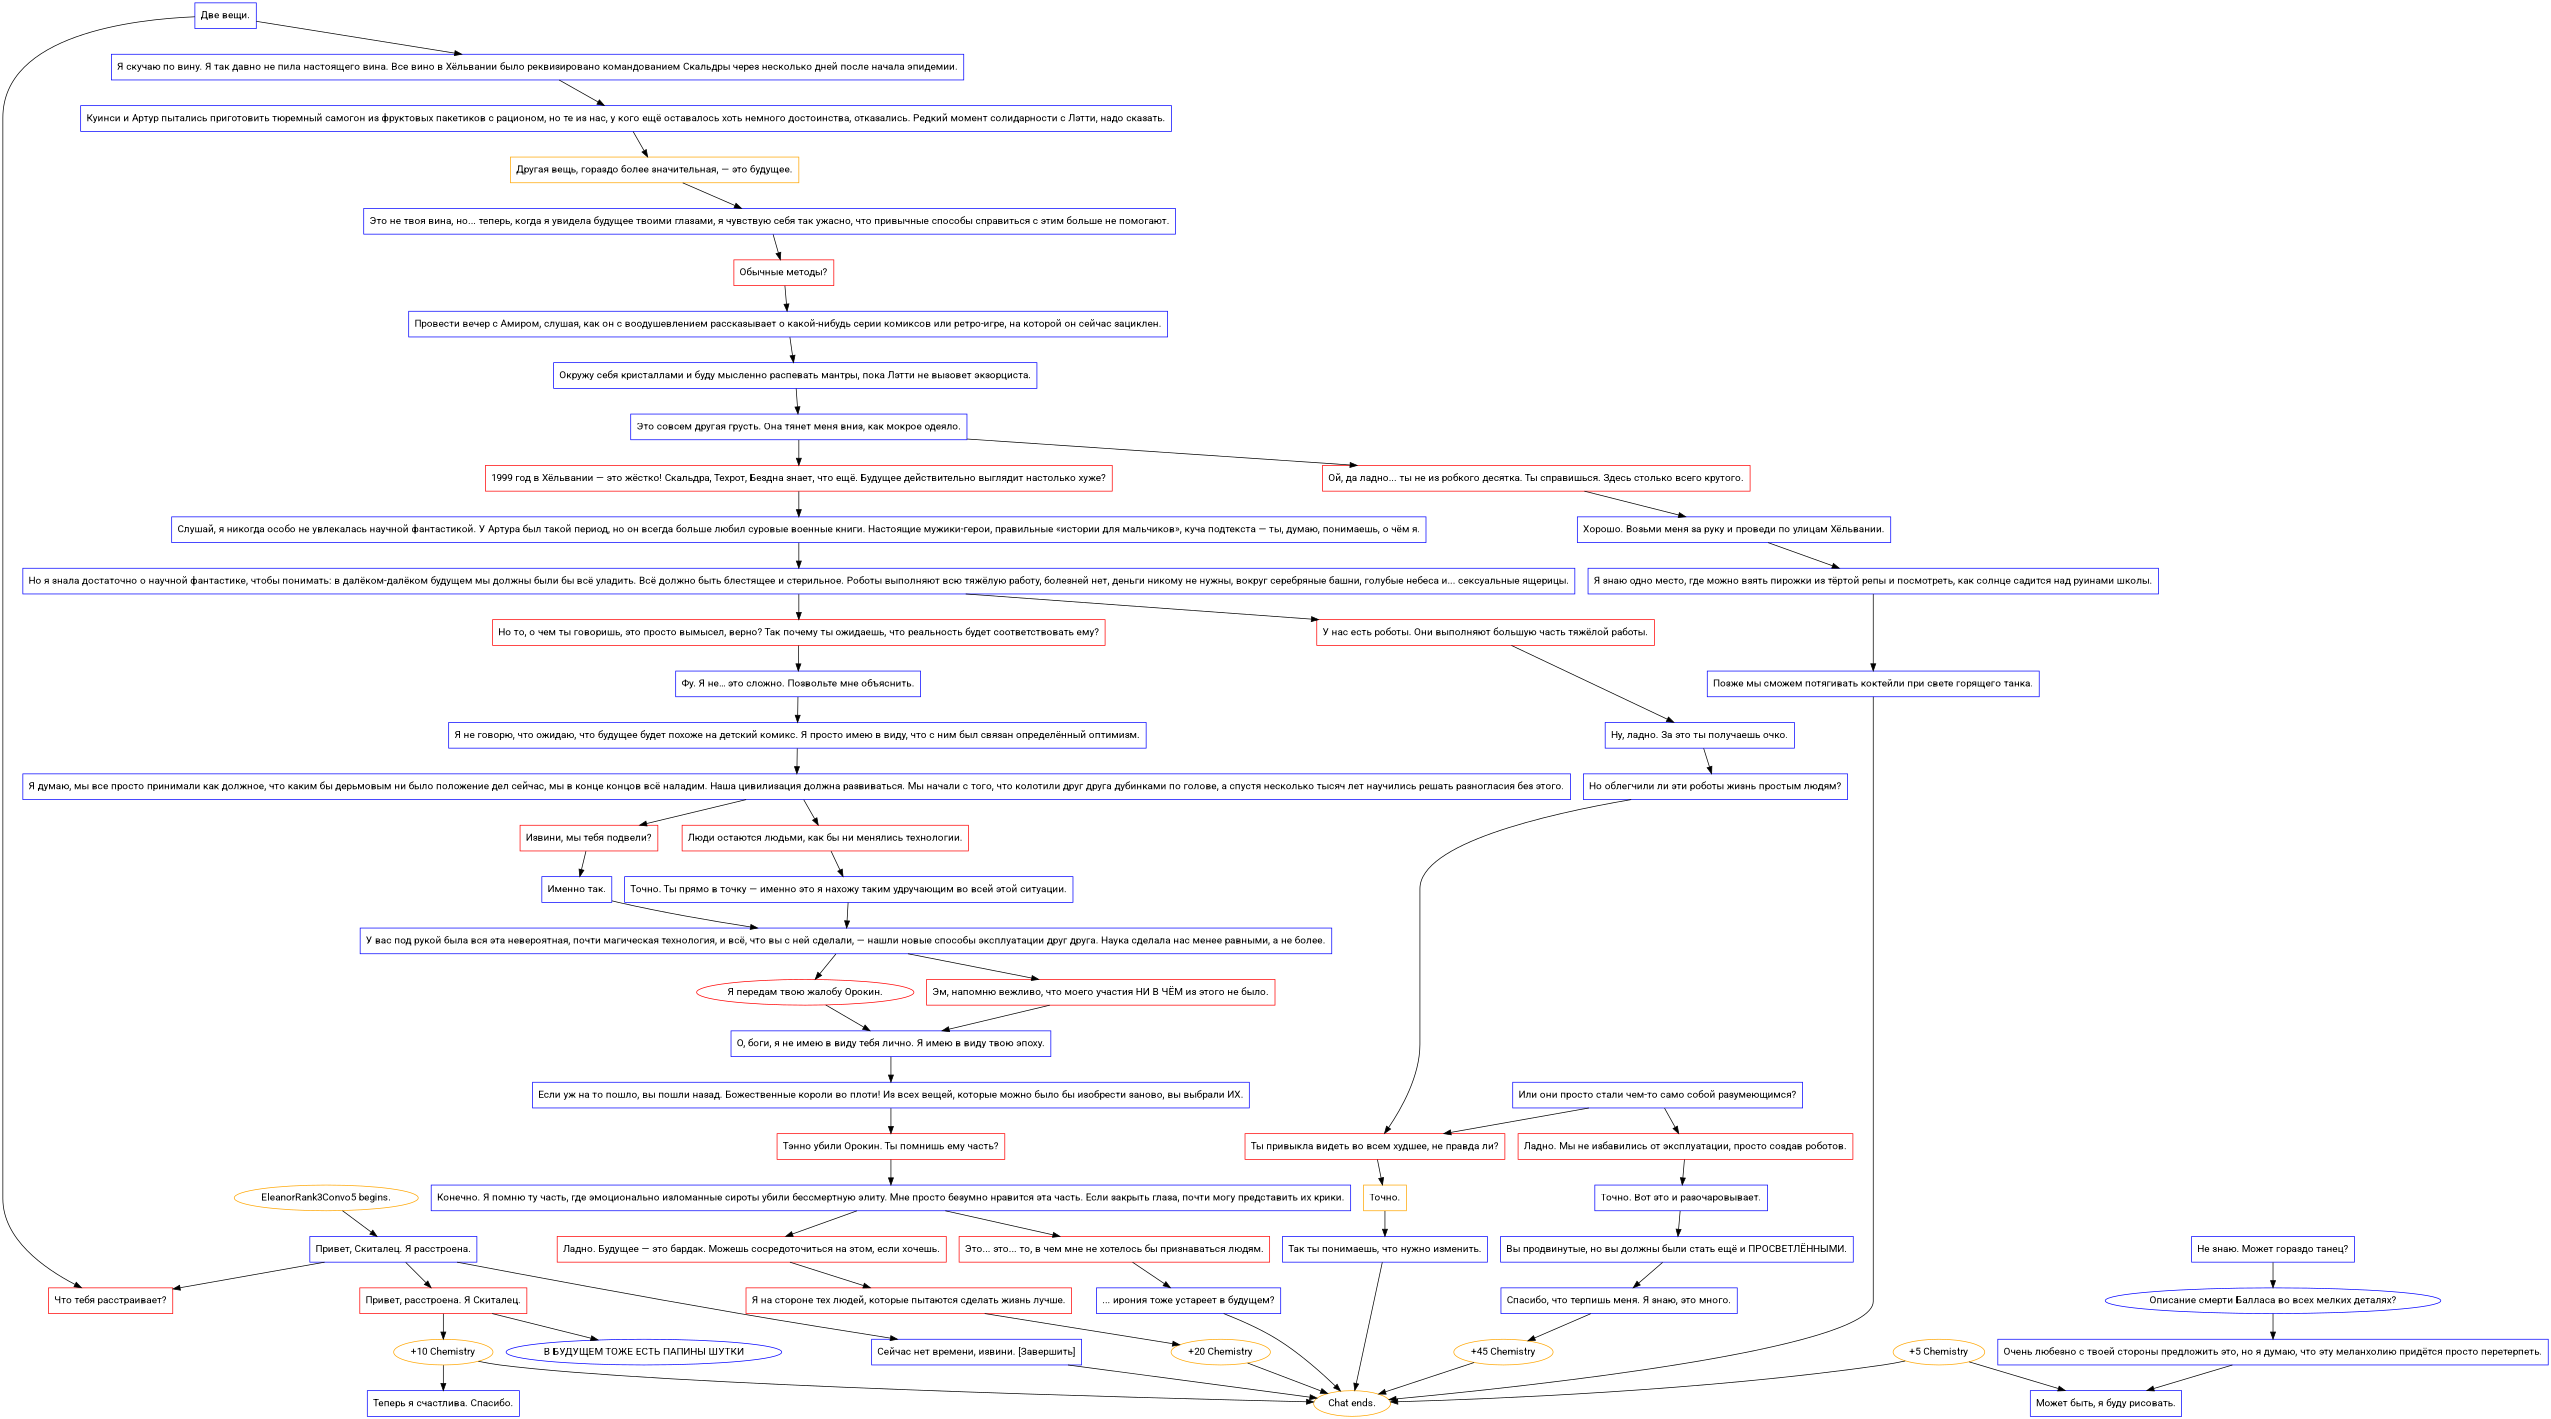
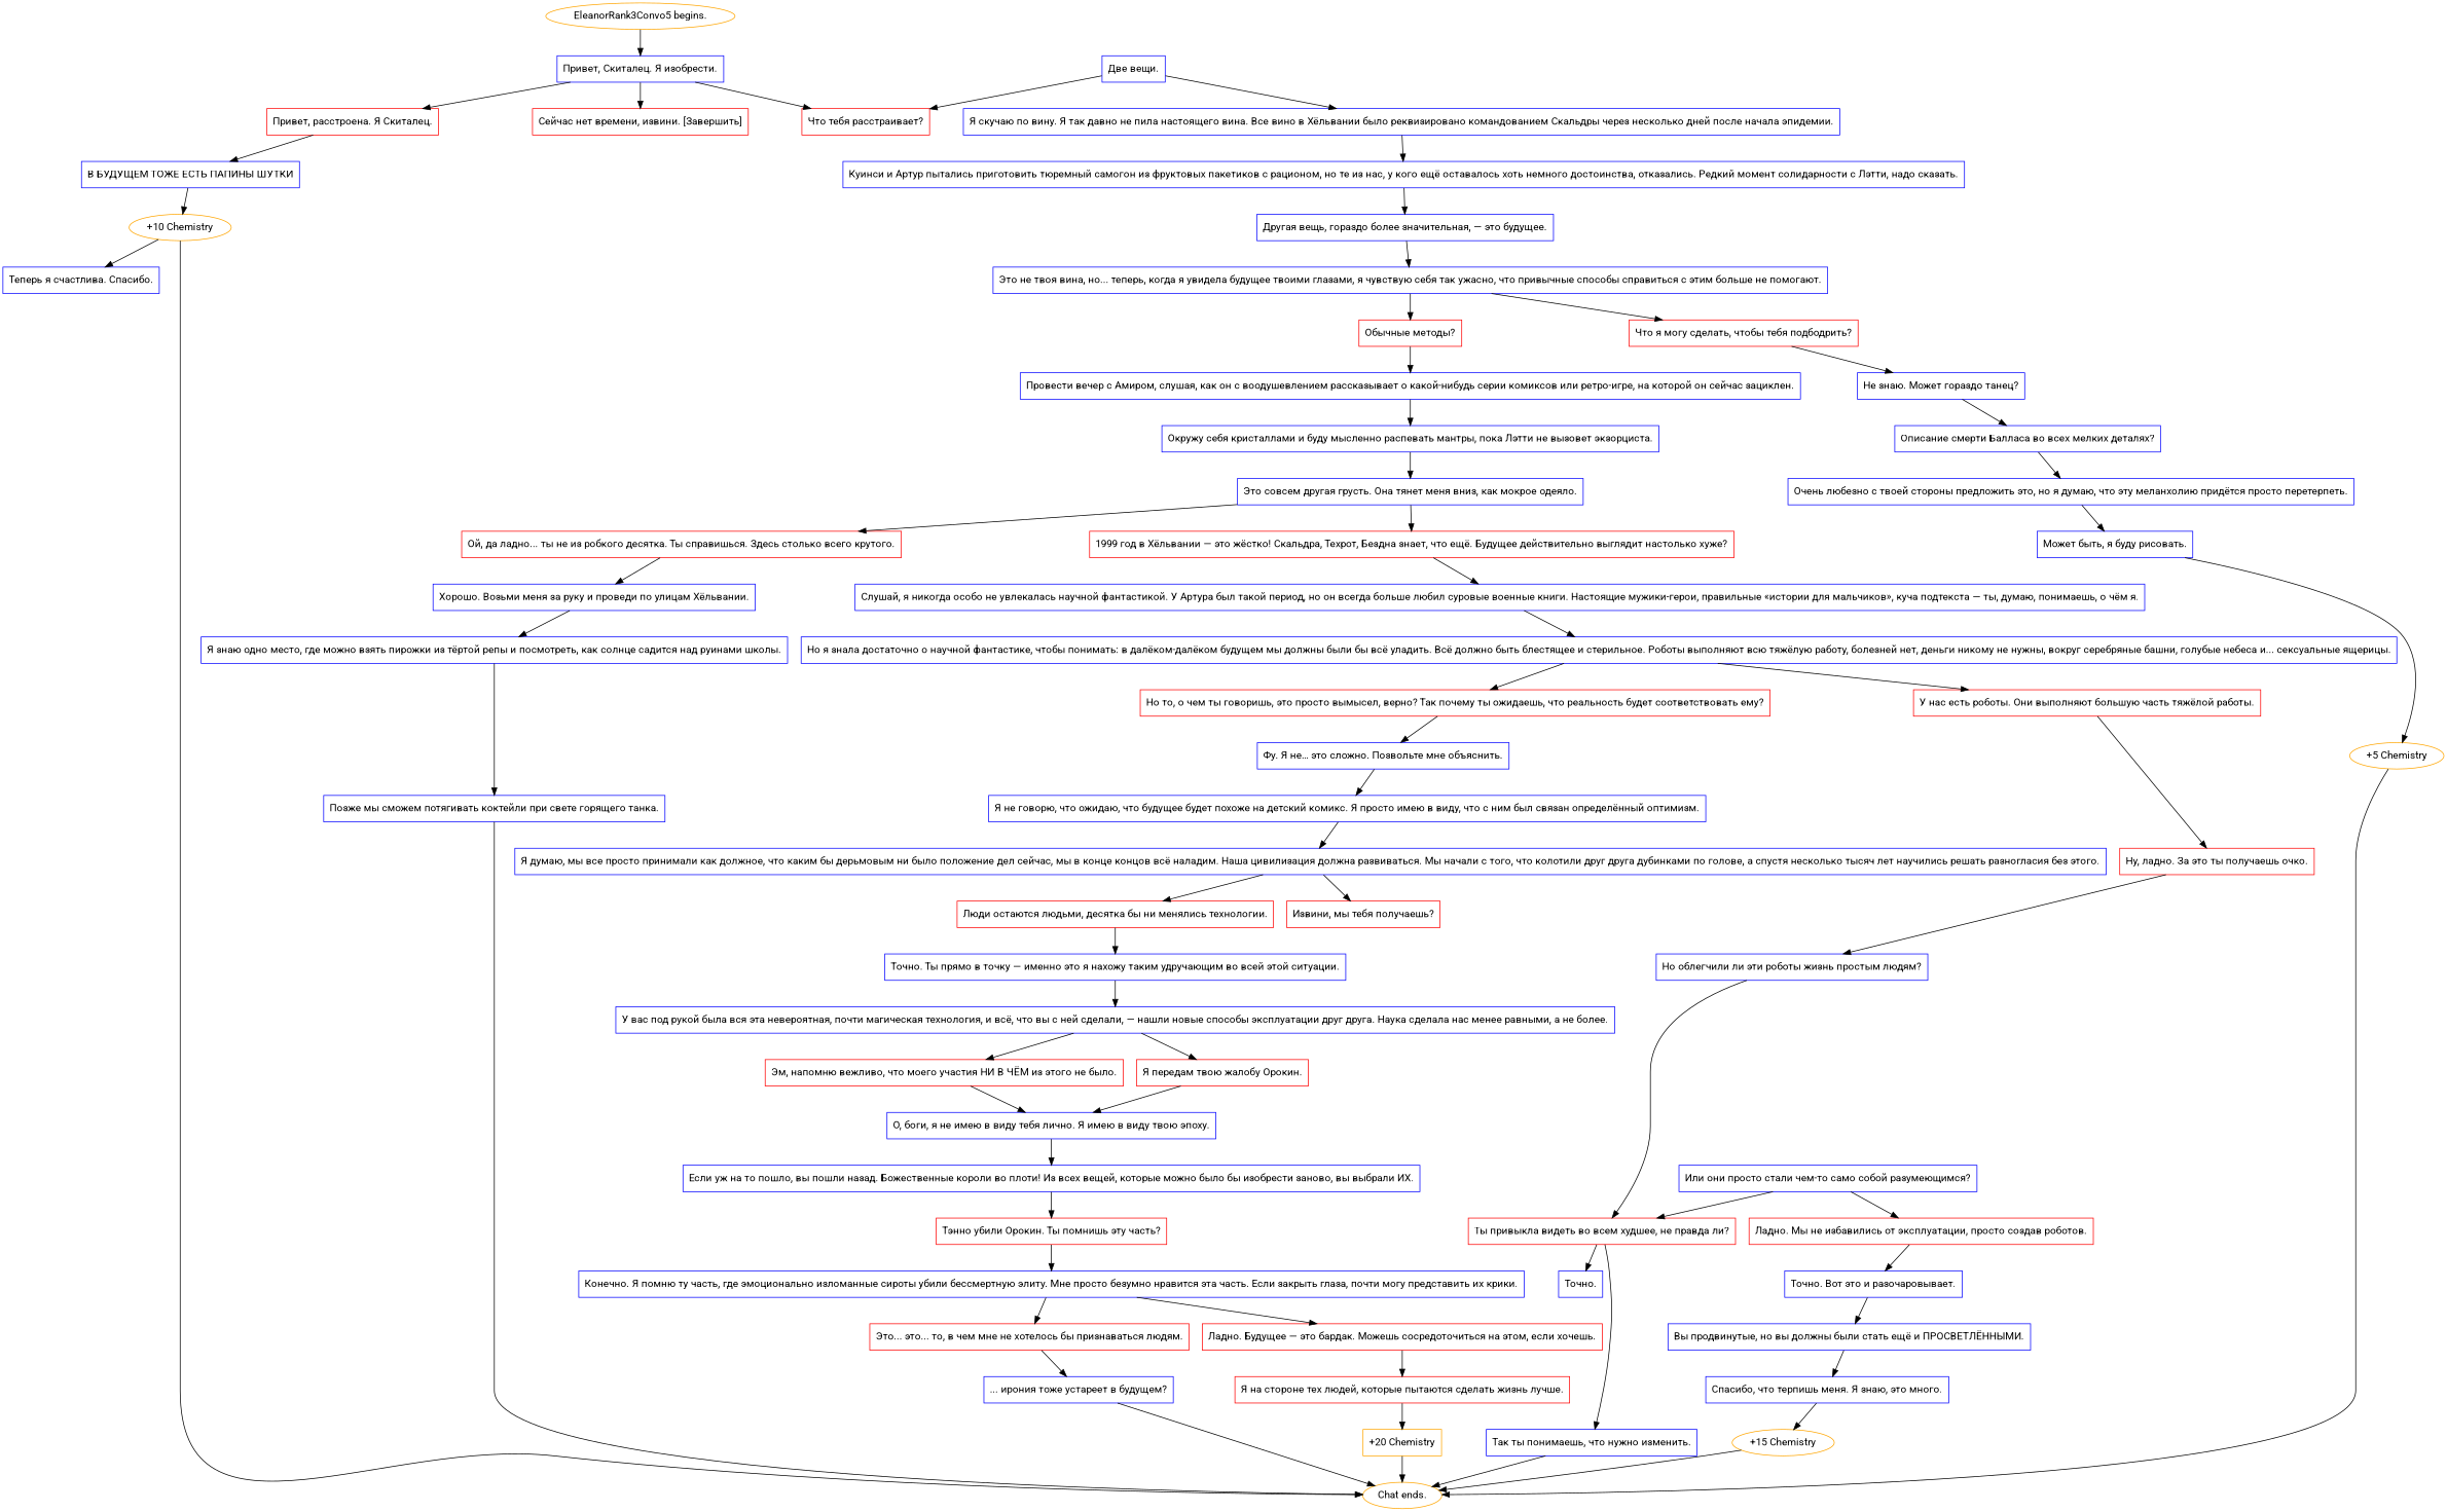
  digraph {
    fontname=Roboto
    node [color=blue fontname=Roboto shape=box]
    edge [fontname=Roboto]
    "EleanorRank3Convo5 begins." [color=orange shape=""]
-   n2 [label="Привет, Скиталец. Я расстроена."]
+   n2 [label="Привет, Скиталец. Я изобрести."]
    n3 [color=red label="Что тебя расстраивает?"]
    n4 [color=red label="Привет, расстроена. Я Скиталец."]
-   n5 [label="Сейчас нет времени, извини. [Завершить]"]
-   n6 [label="В БУДУЩЕМ ТОЖЕ ЕСТЬ ПАПИНЫ ШУТКИ" shape=ellipse]
+   n5 [color=red label="Сейчас нет времени, извини. [Завершить]"]
+   n6 [label="В БУДУЩЕМ ТОЖЕ ЕСТЬ ПАПИНЫ ШУТКИ"]
    "Chat ends." [color=orange shape=""]
    n8 [label="Две вещи."]
    n9 [label="Я скучаю по вину. Я так давно не пила настоящего вина. Все вино в Хёльвании было реквизировано командованием Скальдры через несколько дней после начала эпидемии."]
    n10 [color=orange label="+10 Chemistry" shape=""]
    n11 [label="Куинси и Артур пытались приготовить тюремный самогон из фруктовых пакетиков с рационом, но те из нас, у кого ещё оставалось хоть немного достоинства, отказались. Редкий момент солидарности с Лэтти, надо сказать."]
    n12 [label="Теперь я счастлива. Спасибо."]
-   n13 [color=orange label="Другая вещь, гораздо более значительная, — это будущее."]
+   n13 [label="Другая вещь, гораздо более значительная, — это будущее."]
    n14 [label="Это не твоя вина, но... теперь, когда я увидела будущее твоими глазами, я чувствую себя так ужасно, что привычные способы справиться с этим больше не помогают."]
+   n15 [color=red label="Что я могу сделать, чтобы тебя подбодрить?"]
    n16 [color=red label="Обычные методы?"]
    n17 [label="Не знаю. Может гораздо танец?"]
    n18 [label="Провести вечер с Амиром, слушая, как он с воодушевлением рассказывает о какой-нибудь серии комиксов или ретро-игре, на которой он сейчас зациклен."]
-   n19 [label="Описание смерти Балласа во всех мелких деталях?" shape=ellipse]
+   n19 [label="Описание смерти Балласа во всех мелких деталях?"]
    n20 [label="Окружу себя кристаллами и буду мысленно распевать мантры, пока Лэтти не вызовет экзорциста."]
    n21 [label="Очень любезно с твоей стороны предложить это, но я думаю, что эту меланхолию придётся просто перетерпеть."]
    n22 [label="Это совсем другая грусть. Она тянет меня вниз, как мокрое одеяло."]
    n23 [label="Может быть, я буду рисовать."]
    n24 [color=red label="1999 год в Хёльвании — это жёстко! Скальдра, Техрот, Бездна знает, что ещё. Будущее действительно выглядит настолько хуже?"]
    n25 [color=red label="Ой, да ладно... ты не из робкого десятка. Ты справишься. Здесь столько всего крутого."]
    n26 [color=orange label="+5 Chemistry" shape=""]
    n27 [label="Слушай, я никогда особо не увлекалась научной фантастикой. У Артура был такой период, но он всегда больше любил суровые военные книги. Настоящие мужики-герои, правильные «истории для мальчиков», куча подтекста — ты, думаю, понимаешь, о чём я."]
    n28 [label="Хорошо. Возьми меня за руку и проведи по улицам Хёльвании."]
    n29 [label="Но я знала достаточно о научной фантастике, чтобы понимать: в далёком-далёком будущем мы должны были бы всё уладить. Всё должно быть блестящее и стерильное. Роботы выполняют всю тяжёлую работу, болезней нет, деньги никому не нужны, вокруг серебряные башни, голубые небеса и... сексуальные ящерицы."]
    n30 [label="Я знаю одно место, где можно взять пирожки из тёртой репы и посмотреть, как солнце садится над руинами школы."]
    n31 [color=red label="У нас есть роботы. Они выполняют большую часть тяжёлой работы."]
    n32 [color=red label="Но то, о чем ты говоришь, это просто вымысел, верно? Так почему ты ожидаешь, что реальность будет соответствовать ему?"]
    n33 [label="Позже мы сможем потягивать коктейли при свете горящего танка."]
-   n34 [label="Ну, ладно. За это ты получаешь очко."]
+   n34 [color=red label="Ну, ладно. За это ты получаешь очко."]
    n35 [label="Фу. Я не… это сложно. Позвольте мне объяснить."]
    n36 [label="Но облегчили ли эти роботы жизнь простым людям?"]
    n37 [label="Я не говорю, что ожидаю, что будущее будет похоже на детский комикс. Я просто имею в виду, что с ним был связан определённый оптимизм."]
    n38 [color=red label="Ты привыкла видеть во всем худшее, не правда ли?"]
    n39 [label="Я думаю, мы все просто принимали как должное, что каким бы дерьмовым ни было положение дел сейчас, мы в конце концов всё наладим. Наша цивилизация должна развиваться. Мы начали с того, что колотили друг друга дубинками по голове, а спустя несколько тысяч лет научились решать разногласия без этого."]
    n40 [label="Или они просто стали чем-то само собой разумеющимся?"]
    n41 [color=red label="Ладно. Мы не избавились от эксплуатации, просто создав роботов."]
-   n42 [color=red label="Люди остаются людьми, как бы ни менялись технологии."]
-   n43 [color=red label="Извини, мы тебя подвели?"]
-   n44 [color=orange label="Точно."]
+   n42 [color=red label="Люди остаются людьми, десятка бы ни менялись технологии."]
+   n43 [color=red label="Извини, мы тебя получаешь?"]
+   n44 [label="Точно."]
    n45 [label="Точно. Вот это и разочаровывает."]
    n46 [label="Точно. Ты прямо в точку — именно это я нахожу таким удручающим во всей этой ситуации."]
-   n47 [label="Именно так."]
    n48 [label="Так ты понимаешь, что нужно изменить."]
    n49 [label="Вы продвинутые, но вы должны были стать ещё и ПРОСВЕТЛЁННЫМИ."]
    n50 [label="У вас под рукой была вся эта невероятная, почти магическая технология, и всё, что вы с ней сделали, — нашли новые способы эксплуатации друг друга. Наука сделала нас менее равными, а не более."]
    n51 [label="Спасибо, что терпишь меня. Я знаю, это много."]
    n52 [color=red label="Эм, напомню вежливо, что моего участия НИ В ЧЁМ из этого не было."]
-   n53 [color=red label="Я передам твою жалобу Орокин." shape=ellipse]
-   n54 [color=orange label="+45 Chemistry" shape=""]
+   n53 [color=red label="Я передам твою жалобу Орокин."]
+   n54 [color=orange label="+15 Chemistry" shape=""]
    n55 [label="О, боги, я не имею в виду тебя лично. Я имею в виду твою эпоху."]
    n56 [label="Если уж на то пошло, вы пошли назад. Божественные короли во плоти! Из всех вещей, которые можно было бы изобрести заново, вы выбрали ИХ."]
-   n57 [color=red label="Тэнно убили Орокин. Ты помнишь ему часть?"]
+   n57 [color=red label="Тэнно убили Орокин. Ты помнишь эту часть?"]
    n58 [label="Конечно. Я помню ту часть, где эмоционально изломанные сироты убили бессмертную элиту. Мне просто безумно нравится эта часть. Если закрыть глаза, почти могу представить их крики."]
    n59 [color=red label="Ладно. Будущее — это бардак. Можешь сосредоточиться на этом, если хочешь."]
    n60 [color=red label="Это... это... то, в чем мне не хотелось бы признаваться людям."]
    n61 [color=red label="Я на стороне тех людей, которые пытаются сделать жизнь лучше."]
    n62 [label="... ирония тоже устареет в будущем?"]
-   n63 [color=orange label="+20 Chemistry" shape=""]
+   n63 [color=orange label="+20 Chemistry"]
    "EleanorRank3Convo5 begins." -> n2
    n2 -> n3
    n2 -> n4
    n2 -> n5
    n4 -> n6
-   n5 -> "Chat ends."
-   n4 -> n10
+   n6 -> n10
    n8 -> n3
    n8 -> n9
    n9 -> n11
    n10 -> "Chat ends."
    n10 -> n12
    n11 -> n13
    n13 -> n14
+   n14 -> n15
    n14 -> n16
+   n15 -> n17
    n16 -> n18
    n17 -> n19
    n18 -> n20
    n19 -> n21
    n20 -> n22
    n21 -> n23
    n22 -> n24
    n22 -> n25
-   n26 -> n23
+   n23 -> n26
    n24 -> n27
    n25 -> n28
    n26 -> "Chat ends."
    n27 -> n29
    n28 -> n30
    n29 -> n31
    n29 -> n32
    n30 -> n33
    n31 -> n34
    n32 -> n35
    n33 -> "Chat ends."
    n34 -> n36
    n35 -> n37
    n36 -> n38
    n37 -> n39
    n38 -> n44
    n39 -> n42
    n39 -> n43
    n40 -> n38
    n40 -> n41
    n41 -> n45
    n42 -> n46
-   n43 -> n47
-   n44 -> n48
+   n38 -> n48
    n45 -> n49
    n46 -> n50
-   n47 -> n50
    n48 -> "Chat ends."
    n49 -> n51
    n50 -> n52
    n50 -> n53
    n51 -> n54
    n52 -> n55
    n53 -> n55
    n54 -> "Chat ends."
    n55 -> n56
    n56 -> n57
    n57 -> n58
    n58 -> n59
    n58 -> n60
    n59 -> n61
    n60 -> n62
    n61 -> n63
    n62 -> "Chat ends."
    n63 -> "Chat ends."
  }
